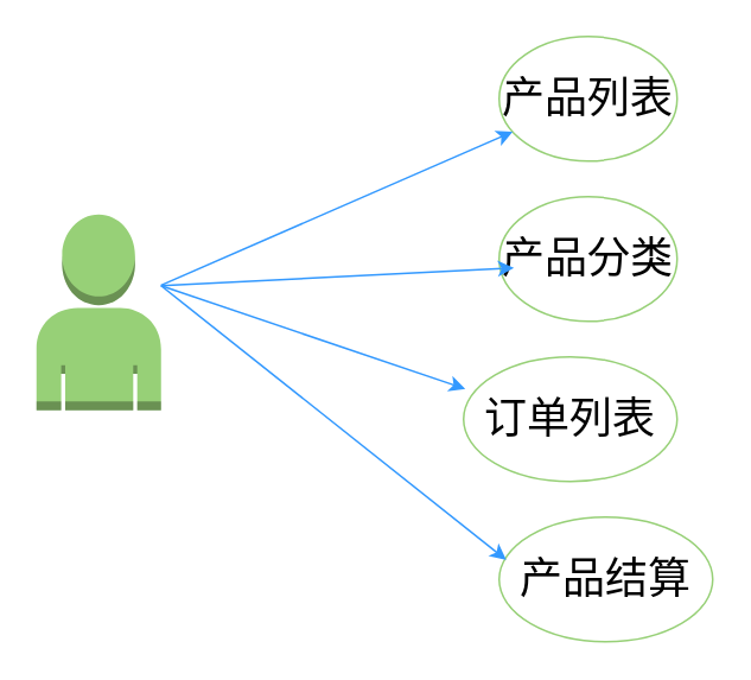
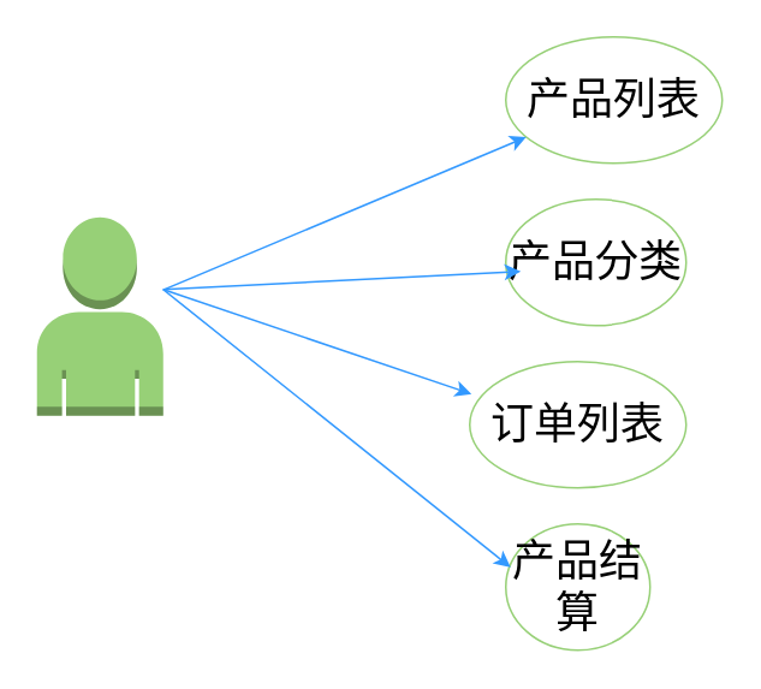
  <mxCell id="0" />
  <mxCell id="1" parent="0" />
  <mxCell id="2" value="" style="outlineConnect=0;dashed=0;verticalLabelPosition=bottom;verticalAlign=top;align=center;html=1;shape=mxgraph.aws3.user;fillColor=#97D077;gradientColor=none;" vertex="1" parent="1"><mxGeometry x="20" y="120" width="70" height="110" as="geometry" /></mxCell>
- <mxCell id="3" value="&lt;font style=&quot;font-size: 24px;&quot;&gt;产品列表&lt;/font&gt;" style="ellipse;whiteSpace=wrap;html=1;fillColor=none;strokeColor=#97D077;" vertex="1" parent="1"><mxGeometry x="280" y="20" width="100" height="70" as="geometry" /></mxCell>
+ <mxCell id="3" value="&lt;font style=&quot;font-size: 24px;&quot;&gt;产品列表&lt;/font&gt;" style="ellipse;whiteSpace=wrap;html=1;fillColor=none;strokeColor=#97D077;" vertex="1" parent="1"><mxGeometry x="280" y="20" width="120" height="70" as="geometry" /></mxCell>
  <mxCell id="4" value="&lt;font style=&quot;font-size: 24px;&quot;&gt;产品分类&lt;/font&gt;" style="ellipse;whiteSpace=wrap;html=1;fillColor=none;strokeColor=#97D077;" vertex="1" parent="1"><mxGeometry x="280" y="110" width="100" height="70" as="geometry" /></mxCell>
  <mxCell id="5" value="&lt;font style=&quot;font-size: 24px;&quot;&gt;订单列表&lt;/font&gt;" style="ellipse;whiteSpace=wrap;html=1;fillColor=none;strokeColor=#97D077;" vertex="1" parent="1"><mxGeometry x="260" y="200" width="120" height="70" as="geometry" /></mxCell>
- <mxCell id="6" value="&lt;font style=&quot;font-size: 24px;&quot;&gt;产品结算&lt;/font&gt;" style="ellipse;whiteSpace=wrap;html=1;fillColor=none;strokeColor=#97D077;" vertex="1" parent="1"><mxGeometry x="280" y="290" width="120" height="70" as="geometry" /></mxCell>
+ <mxCell id="6" value="&lt;font style=&quot;font-size: 24px;&quot;&gt;产品结算&lt;/font&gt;" style="ellipse;whiteSpace=wrap;html=1;fillColor=none;strokeColor=#97D077;" vertex="1" parent="1"><mxGeometry x="280" y="290" width="80" height="70" as="geometry" /></mxCell>
  <mxCell id="7" value="" style="endArrow=classic;html=1;rounded=0;fontSize=24;strokeColor=#3399FF;" edge="1" parent="1" source="2" target="3"><mxGeometry width="50" height="50" relative="1" as="geometry"><mxPoint x="280" y="210" as="sourcePoint" /><mxPoint x="330" y="160" as="targetPoint" /></mxGeometry></mxCell>
  <mxCell id="8" value="" style="endArrow=classic;html=1;rounded=0;fontSize=24;strokeColor=#3399FF;entryX=0.083;entryY=0.571;entryDx=0;entryDy=0;entryPerimeter=0;" edge="1" parent="1" target="4"><mxGeometry width="50" height="50" relative="1" as="geometry"><mxPoint x="90" y="160" as="sourcePoint" /><mxPoint x="301.35" y="85.484" as="targetPoint" /></mxGeometry></mxCell>
  <mxCell id="9" value="" style="endArrow=classic;html=1;rounded=0;fontSize=24;strokeColor=#3399FF;entryX=0.008;entryY=0.257;entryDx=0;entryDy=0;entryPerimeter=0;" edge="1" parent="1" target="5"><mxGeometry width="50" height="50" relative="1" as="geometry"><mxPoint x="90" y="160" as="sourcePoint" /><mxPoint x="311.35" y="95.484" as="targetPoint" /></mxGeometry></mxCell>
  <mxCell id="10" value="" style="endArrow=classic;html=1;rounded=0;fontSize=24;strokeColor=#3399FF;entryX=0.033;entryY=0.343;entryDx=0;entryDy=0;entryPerimeter=0;" edge="1" parent="1" target="6"><mxGeometry width="50" height="50" relative="1" as="geometry"><mxPoint x="90" y="160" as="sourcePoint" /><mxPoint x="321.35" y="105.484" as="targetPoint" /></mxGeometry></mxCell>
